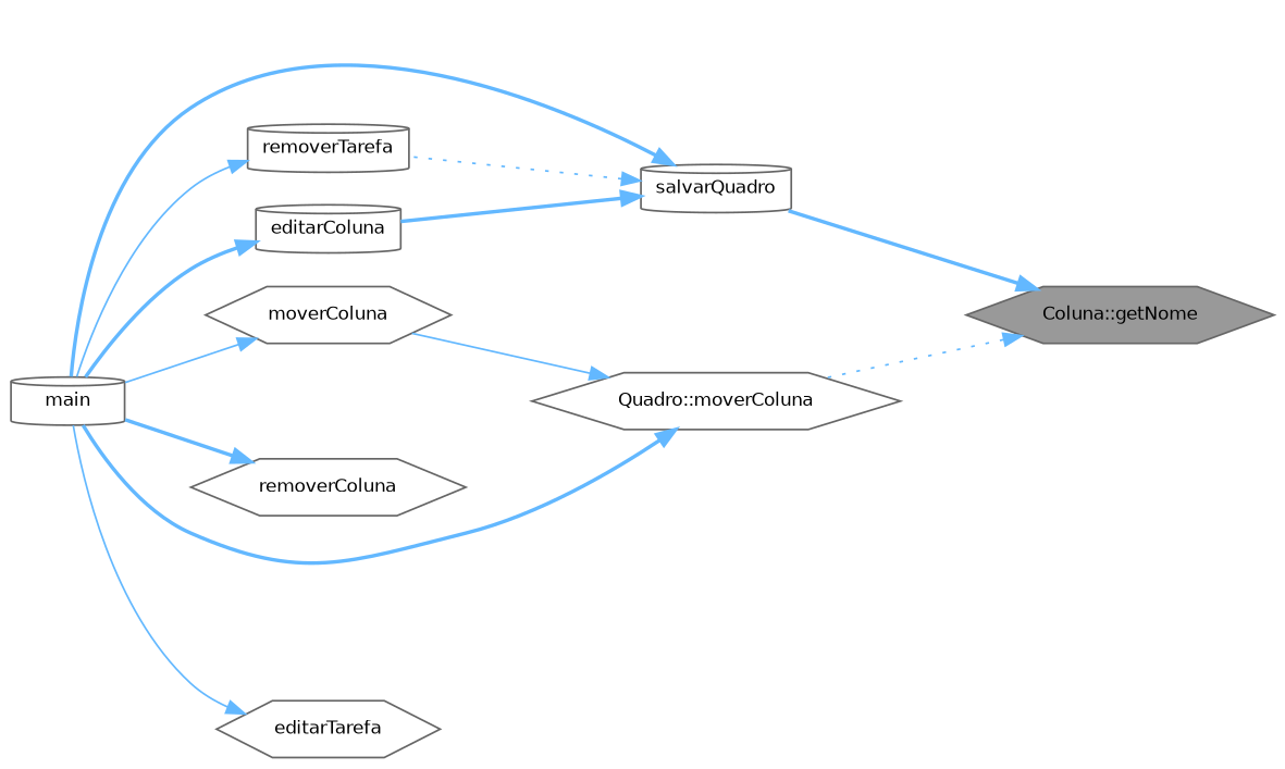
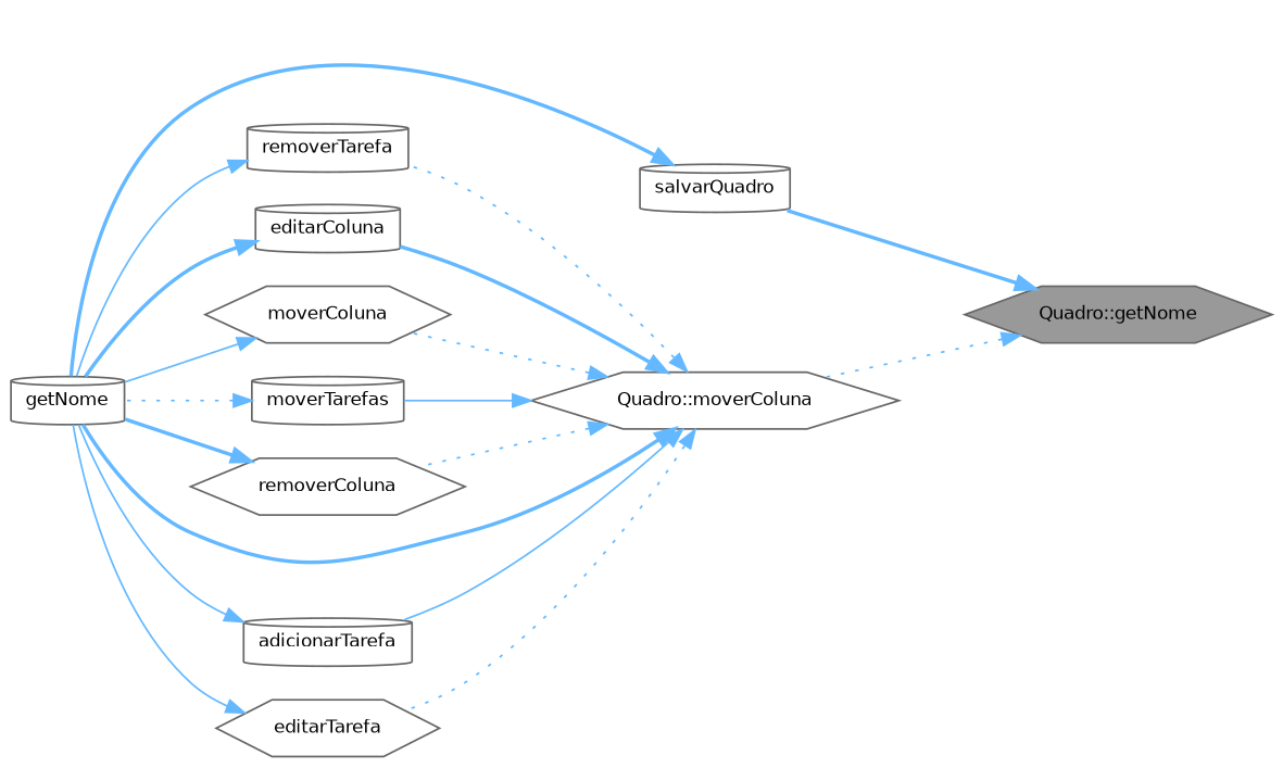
  digraph {
    rankdir=RL
    node [color=grey40 fillcolor=white fontname=Helvetica fontsize=10 shape=cylinder style=filled]
    edge [color=steelblue1 dir=back fontname=Helvetica fontsize=10 labelfontname=Helvetica labelfontsize=10 style=solid]
-   n1 [color=gray40 fillcolor=grey60 fontcolor=black height=0.2 label="Coluna::getNome" shape=hexagon width=0.4]
+   n1 [color=gray40 fillcolor=grey60 fontcolor=black height=0.2 label="Quadro::getNome" shape=hexagon width=0.4]
    n2 [height=0.2 label="Quadro::moverColuna" shape=hexagon width=0.4]
    n3 [height=0.2 label=salvarQuadro width=0.4]
-   n5 [height=0.2 label=main width=0.4]
+   n4 [height=0.2 label=adicionarTarefa width=0.4]
+   n5 [height=0.2 label=getNome width=0.4]
    n6 [height=0.2 label=editarColuna width=0.4]
    n7 [height=0.2 label=editarTarefa shape=hexagon width=0.4]
    n8 [height=0.2 label=moverColuna shape=hexagon width=0.4]
+   n9 [height=0.2 label=moverTarefas width=0.4]
    n10 [height=0.2 label=removerColuna shape=hexagon width=0.4]
    n11 [height=0.2 label=removerTarefa width=0.4]
    n1 -> n2 [style=dotted]
    n1 -> n3 [style=bold]
+   n2 -> n4
    n2 -> n5 [style=bold]
-   n3 -> n6 [style=bold]
-   n2 -> n8
-   n3 -> n11 [style=dotted]
+   n2 -> n6 [style=bold]
+   n2 -> n7 [style=dotted]
+   n2 -> n8 [style=dotted]
+   n2 -> n9
+   n2 -> n10 [style=dotted]
+   n2 -> n11 [style=dotted]
    n3 -> n5 [style=bold]
+   n4 -> n5
    n6 -> n5 [style=bold]
    n7 -> n5
    n8 -> n5
+   n9 -> n5 [style=dotted]
    n10 -> n5 [style=bold]
    n11 -> n5
  }
